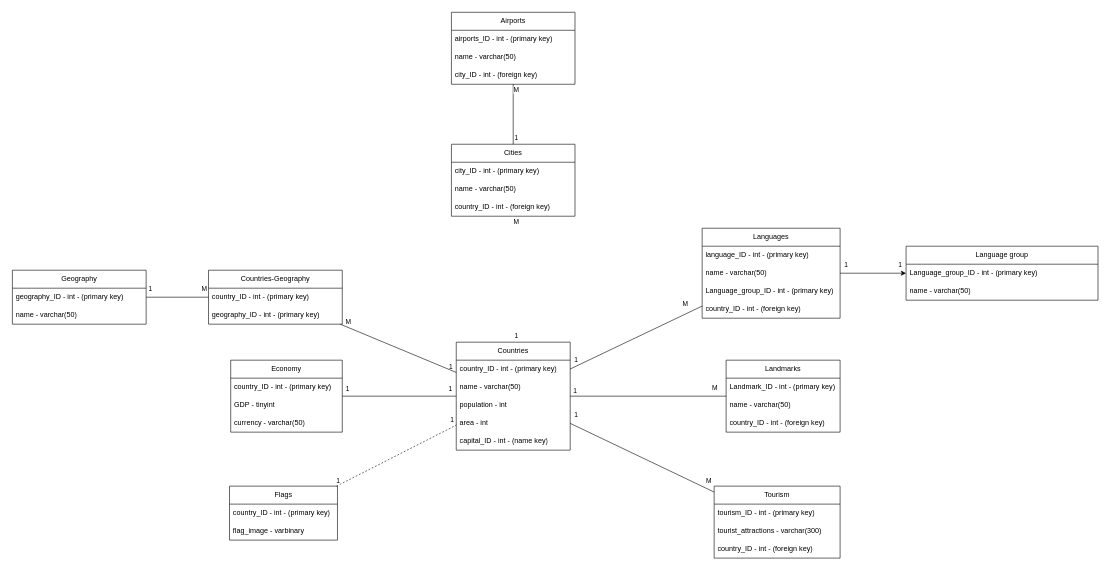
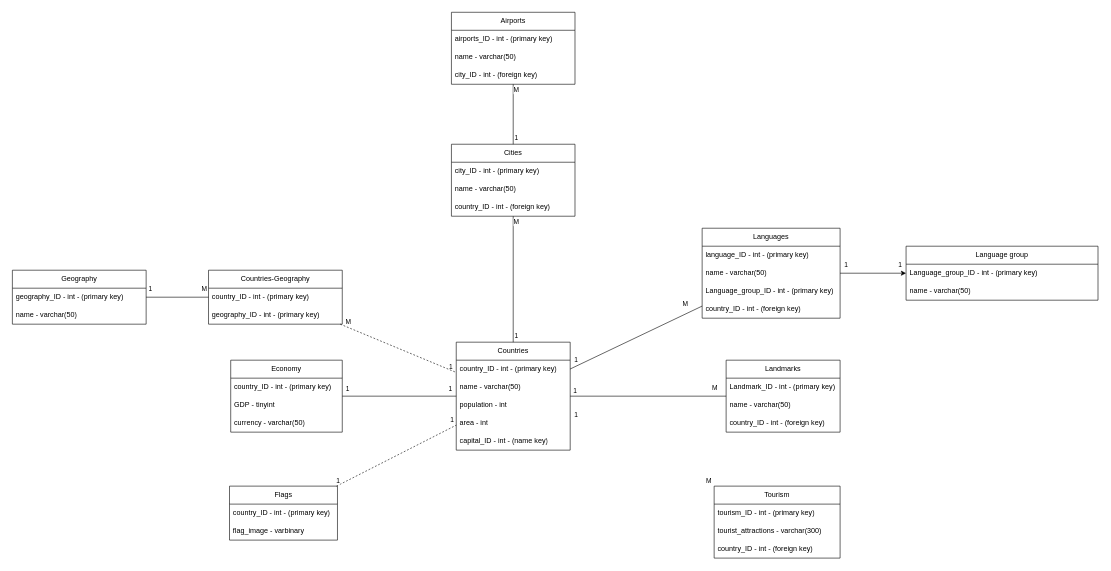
  <mxCell id="0" />
  <mxCell id="1" parent="0" />
  <mxCell id="2" value="Countries" style="swimlane;fontStyle=0;childLayout=stackLayout;horizontal=1;startSize=30;horizontalStack=0;resizeParent=1;resizeParentMax=0;resizeLast=0;collapsible=1;marginBottom=0;whiteSpace=wrap;html=1;" parent="1" vertex="1"><mxGeometry x="760" y="570" width="190" height="180" as="geometry" /></mxCell>
  <mxCell id="3" value="country_ID - int -&amp;nbsp;(primary key)" style="text;strokeColor=none;fillColor=none;align=left;verticalAlign=middle;spacingLeft=4;spacingRight=4;overflow=hidden;points=[[0,0.5],[1,0.5]];portConstraint=eastwest;rotatable=0;whiteSpace=wrap;html=1;" parent="2" vertex="1"><mxGeometry y="30" width="190" height="30" as="geometry" /></mxCell>
  <mxCell id="4" value="name - varchar(50)" style="text;strokeColor=none;fillColor=none;align=left;verticalAlign=middle;spacingLeft=4;spacingRight=4;overflow=hidden;points=[[0,0.5],[1,0.5]];portConstraint=eastwest;rotatable=0;whiteSpace=wrap;html=1;" parent="2" vertex="1"><mxGeometry y="60" width="190" height="30" as="geometry" /></mxCell>
  <mxCell id="5" value="population - int" style="text;strokeColor=none;fillColor=none;align=left;verticalAlign=middle;spacingLeft=4;spacingRight=4;overflow=hidden;points=[[0,0.5],[1,0.5]];portConstraint=eastwest;rotatable=0;whiteSpace=wrap;html=1;" parent="2" vertex="1"><mxGeometry y="90" width="190" height="30" as="geometry" /></mxCell>
  <mxCell id="6" value="area - int" style="text;strokeColor=none;fillColor=none;align=left;verticalAlign=middle;spacingLeft=4;spacingRight=4;overflow=hidden;points=[[0,0.5],[1,0.5]];portConstraint=eastwest;rotatable=0;whiteSpace=wrap;html=1;" parent="2" vertex="1"><mxGeometry y="120" width="190" height="30" as="geometry" /></mxCell>
  <mxCell id="7" value="capital_ID - int - (name key)" style="text;strokeColor=none;fillColor=none;align=left;verticalAlign=middle;spacingLeft=4;spacingRight=4;overflow=hidden;points=[[0,0.5],[1,0.5]];portConstraint=eastwest;rotatable=0;whiteSpace=wrap;html=1;" parent="2" vertex="1"><mxGeometry y="150" width="190" height="30" as="geometry" /></mxCell>
  <mxCell id="8" value="Cities" style="swimlane;fontStyle=0;childLayout=stackLayout;horizontal=1;startSize=30;horizontalStack=0;resizeParent=1;resizeParentMax=0;resizeLast=0;collapsible=1;marginBottom=0;whiteSpace=wrap;html=1;" parent="1" vertex="1"><mxGeometry x="752" y="240" width="206" height="120" as="geometry" /></mxCell>
  <mxCell id="9" value="city_ID - int -&amp;nbsp;(primary key)" style="text;strokeColor=none;fillColor=none;align=left;verticalAlign=middle;spacingLeft=4;spacingRight=4;overflow=hidden;points=[[0,0.5],[1,0.5]];portConstraint=eastwest;rotatable=0;whiteSpace=wrap;html=1;" parent="8" vertex="1"><mxGeometry y="30" width="206" height="30" as="geometry" /></mxCell>
  <mxCell id="10" value="name - varchar(50)" style="text;strokeColor=none;fillColor=none;align=left;verticalAlign=middle;spacingLeft=4;spacingRight=4;overflow=hidden;points=[[0,0.5],[1,0.5]];portConstraint=eastwest;rotatable=0;whiteSpace=wrap;html=1;" parent="8" vertex="1"><mxGeometry y="60" width="206" height="30" as="geometry" /></mxCell>
  <mxCell id="11" value="country_ID - int - (foreign key)" style="text;strokeColor=none;fillColor=none;align=left;verticalAlign=middle;spacingLeft=4;spacingRight=4;overflow=hidden;points=[[0,0.5],[1,0.5]];portConstraint=eastwest;rotatable=0;whiteSpace=wrap;html=1;" parent="8" vertex="1"><mxGeometry y="90" width="206" height="30" as="geometry" /></mxCell>
  <mxCell id="12" value="Languages" style="swimlane;fontStyle=0;childLayout=stackLayout;horizontal=1;startSize=30;horizontalStack=0;resizeParent=1;resizeParentMax=0;resizeLast=0;collapsible=1;marginBottom=0;whiteSpace=wrap;html=1;" parent="1" vertex="1"><mxGeometry x="1170" y="380" width="230" height="150" as="geometry" /></mxCell>
  <mxCell id="13" value="language_ID - int - (primary key)" style="text;strokeColor=none;fillColor=none;align=left;verticalAlign=middle;spacingLeft=4;spacingRight=4;overflow=hidden;points=[[0,0.5],[1,0.5]];portConstraint=eastwest;rotatable=0;whiteSpace=wrap;html=1;" parent="12" vertex="1"><mxGeometry y="30" width="230" height="30" as="geometry" /></mxCell>
  <mxCell id="14" value="name - varchar(50)" style="text;strokeColor=none;fillColor=none;align=left;verticalAlign=middle;spacingLeft=4;spacingRight=4;overflow=hidden;points=[[0,0.5],[1,0.5]];portConstraint=eastwest;rotatable=0;whiteSpace=wrap;html=1;" parent="12" vertex="1"><mxGeometry y="60" width="230" height="30" as="geometry" /></mxCell>
  <mxCell id="15" value="Language_group_ID - int - (primary key)" style="text;strokeColor=none;fillColor=none;align=left;verticalAlign=middle;spacingLeft=4;spacingRight=4;overflow=hidden;points=[[0,0.5],[1,0.5]];portConstraint=eastwest;rotatable=0;whiteSpace=wrap;html=1;" vertex="1" parent="12"><mxGeometry y="90" width="230" height="30" as="geometry" /></mxCell>
  <mxCell id="16" value="country_ID - int - (foreign key)" style="text;strokeColor=none;fillColor=none;align=left;verticalAlign=middle;spacingLeft=4;spacingRight=4;overflow=hidden;points=[[0,0.5],[1,0.5]];portConstraint=eastwest;rotatable=0;whiteSpace=wrap;html=1;" parent="12" vertex="1"><mxGeometry y="120" width="230" height="30" as="geometry" /></mxCell>
  <mxCell id="17" value="Geography" style="swimlane;fontStyle=0;childLayout=stackLayout;horizontal=1;startSize=30;horizontalStack=0;resizeParent=1;resizeParentMax=0;resizeLast=0;collapsible=1;marginBottom=0;whiteSpace=wrap;html=1;" parent="1" vertex="1"><mxGeometry x="20" y="450" width="223" height="90" as="geometry" /></mxCell>
  <mxCell id="18" value="geography_ID - int -&amp;nbsp;(primary key)" style="text;strokeColor=none;fillColor=none;align=left;verticalAlign=middle;spacingLeft=4;spacingRight=4;overflow=hidden;points=[[0,0.5],[1,0.5]];portConstraint=eastwest;rotatable=0;whiteSpace=wrap;html=1;" parent="17" vertex="1"><mxGeometry y="30" width="223" height="30" as="geometry" /></mxCell>
  <mxCell id="19" value="name - varchar(50)" style="text;strokeColor=none;fillColor=none;align=left;verticalAlign=middle;spacingLeft=4;spacingRight=4;overflow=hidden;points=[[0,0.5],[1,0.5]];portConstraint=eastwest;rotatable=0;whiteSpace=wrap;html=1;" parent="17" vertex="1"><mxGeometry y="60" width="223" height="30" as="geometry" /></mxCell>
  <mxCell id="20" value="Economy" style="swimlane;fontStyle=0;childLayout=stackLayout;horizontal=1;startSize=30;horizontalStack=0;resizeParent=1;resizeParentMax=0;resizeLast=0;collapsible=1;marginBottom=0;whiteSpace=wrap;html=1;" parent="1" vertex="1"><mxGeometry x="384" y="600" width="186" height="120" as="geometry" /></mxCell>
  <mxCell id="21" value="country_ID - int -&amp;nbsp;(primary key)" style="text;strokeColor=none;fillColor=none;align=left;verticalAlign=middle;spacingLeft=4;spacingRight=4;overflow=hidden;points=[[0,0.5],[1,0.5]];portConstraint=eastwest;rotatable=0;whiteSpace=wrap;html=1;" parent="20" vertex="1"><mxGeometry y="30" width="186" height="30" as="geometry" /></mxCell>
  <mxCell id="22" value="GDP -&amp;nbsp;tinyint" style="text;strokeColor=none;fillColor=none;align=left;verticalAlign=middle;spacingLeft=4;spacingRight=4;overflow=hidden;points=[[0,0.5],[1,0.5]];portConstraint=eastwest;rotatable=0;whiteSpace=wrap;html=1;" parent="20" vertex="1"><mxGeometry y="60" width="186" height="30" as="geometry" /></mxCell>
  <mxCell id="23" value="currency - varchar(50)" style="text;strokeColor=none;fillColor=none;align=left;verticalAlign=middle;spacingLeft=4;spacingRight=4;overflow=hidden;points=[[0,0.5],[1,0.5]];portConstraint=eastwest;rotatable=0;whiteSpace=wrap;html=1;" parent="20" vertex="1"><mxGeometry y="90" width="186" height="30" as="geometry" /></mxCell>
  <mxCell id="24" value="Flags" style="swimlane;fontStyle=0;childLayout=stackLayout;horizontal=1;startSize=30;horizontalStack=0;resizeParent=1;resizeParentMax=0;resizeLast=0;collapsible=1;marginBottom=0;whiteSpace=wrap;html=1;" parent="1" vertex="1"><mxGeometry x="382" y="810" width="180" height="90" as="geometry" /></mxCell>
  <mxCell id="25" value="country_ID - int -&amp;nbsp;(primary key)" style="text;strokeColor=none;fillColor=none;align=left;verticalAlign=middle;spacingLeft=4;spacingRight=4;overflow=hidden;points=[[0,0.5],[1,0.5]];portConstraint=eastwest;rotatable=0;whiteSpace=wrap;html=1;" parent="24" vertex="1"><mxGeometry y="30" width="180" height="30" as="geometry" /></mxCell>
  <mxCell id="26" value="flag_image -&amp;nbsp;varbinary" style="text;strokeColor=none;fillColor=none;align=left;verticalAlign=middle;spacingLeft=4;spacingRight=4;overflow=hidden;points=[[0,0.5],[1,0.5]];portConstraint=eastwest;rotatable=0;whiteSpace=wrap;html=1;" parent="24" vertex="1"><mxGeometry y="60" width="180" height="30" as="geometry" /></mxCell>
  <mxCell id="27" value="Tourism" style="swimlane;fontStyle=0;childLayout=stackLayout;horizontal=1;startSize=30;horizontalStack=0;resizeParent=1;resizeParentMax=0;resizeLast=0;collapsible=1;marginBottom=0;whiteSpace=wrap;html=1;" parent="1" vertex="1"><mxGeometry x="1190" y="810" width="210" height="120" as="geometry" /></mxCell>
  <mxCell id="28" value="tourism_ID - int -&amp;nbsp;(primary key)" style="text;strokeColor=none;fillColor=none;align=left;verticalAlign=middle;spacingLeft=4;spacingRight=4;overflow=hidden;points=[[0,0.5],[1,0.5]];portConstraint=eastwest;rotatable=0;whiteSpace=wrap;html=1;" parent="27" vertex="1"><mxGeometry y="30" width="210" height="30" as="geometry" /></mxCell>
  <mxCell id="29" value="tourist_attractions - varchar(300)" style="text;strokeColor=none;fillColor=none;align=left;verticalAlign=middle;spacingLeft=4;spacingRight=4;overflow=hidden;points=[[0,0.5],[1,0.5]];portConstraint=eastwest;rotatable=0;whiteSpace=wrap;html=1;" parent="27" vertex="1"><mxGeometry y="60" width="210" height="30" as="geometry" /></mxCell>
  <mxCell id="30" value="country_ID - int - (foreign key)" style="text;strokeColor=none;fillColor=none;align=left;verticalAlign=middle;spacingLeft=4;spacingRight=4;overflow=hidden;points=[[0,0.5],[1,0.5]];portConstraint=eastwest;rotatable=0;whiteSpace=wrap;html=1;" parent="27" vertex="1"><mxGeometry y="90" width="210" height="30" as="geometry" /></mxCell>
  <mxCell id="31" value="Landmarks" style="swimlane;fontStyle=0;childLayout=stackLayout;horizontal=1;startSize=30;horizontalStack=0;resizeParent=1;resizeParentMax=0;resizeLast=0;collapsible=1;marginBottom=0;whiteSpace=wrap;html=1;" parent="1" vertex="1"><mxGeometry x="1210" y="600" width="190" height="120" as="geometry" /></mxCell>
  <mxCell id="32" value="Landmark_ID - int -&amp;nbsp;(primary key)" style="text;strokeColor=none;fillColor=none;align=left;verticalAlign=middle;spacingLeft=4;spacingRight=4;overflow=hidden;points=[[0,0.5],[1,0.5]];portConstraint=eastwest;rotatable=0;whiteSpace=wrap;html=1;" parent="31" vertex="1"><mxGeometry y="30" width="190" height="30" as="geometry" /></mxCell>
  <mxCell id="33" value="name - varchar(50)" style="text;strokeColor=none;fillColor=none;align=left;verticalAlign=middle;spacingLeft=4;spacingRight=4;overflow=hidden;points=[[0,0.5],[1,0.5]];portConstraint=eastwest;rotatable=0;whiteSpace=wrap;html=1;" parent="31" vertex="1"><mxGeometry y="60" width="190" height="30" as="geometry" /></mxCell>
  <mxCell id="34" value="country_ID - int - (foreign key)" style="text;strokeColor=none;fillColor=none;align=left;verticalAlign=middle;spacingLeft=4;spacingRight=4;overflow=hidden;points=[[0,0.5],[1,0.5]];portConstraint=eastwest;rotatable=0;whiteSpace=wrap;html=1;" parent="31" vertex="1"><mxGeometry y="90" width="190" height="30" as="geometry" /></mxCell>
+ <mxCell id="35" value="" style="endArrow=none;html=1;rounded=0;" edge="1" parent="1" source="2" target="8"><mxGeometry width="50" height="50" relative="1" as="geometry"><mxPoint x="950" y="770" as="sourcePoint" /><mxPoint x="1000" y="720" as="targetPoint" /></mxGeometry></mxCell>
  <mxCell id="36" value="" style="endArrow=none;html=1;rounded=0;" edge="1" parent="1" source="2" target="12"><mxGeometry width="50" height="50" relative="1" as="geometry"><mxPoint x="960" y="655" as="sourcePoint" /><mxPoint x="1030" y="655" as="targetPoint" /></mxGeometry></mxCell>
  <mxCell id="37" value="1" style="edgeLabel;html=1;align=center;verticalAlign=middle;resizable=0;points=[];" vertex="1" connectable="0" parent="36"><mxGeometry x="-0.727" y="-1" relative="1" as="geometry"><mxPoint x="-230" y="9" as="offset" /></mxGeometry></mxCell>
  <mxCell id="38" value="M" style="edgeLabel;html=1;align=center;verticalAlign=middle;resizable=0;points=[];" vertex="1" connectable="0" parent="36"><mxGeometry x="0.746" y="1" relative="1" as="geometry"><mxPoint y="-17" as="offset" /></mxGeometry></mxCell>
  <mxCell id="39" value="" style="endArrow=none;html=1;rounded=0;" edge="1" parent="1" source="17" target="57"><mxGeometry width="50" height="50" relative="1" as="geometry"><mxPoint x="837" y="665" as="sourcePoint" /><mxPoint x="907" y="665" as="targetPoint" /></mxGeometry></mxCell>
  <mxCell id="40" value="" style="endArrow=none;html=1;rounded=0;" edge="1" parent="1" source="20" target="2"><mxGeometry width="50" height="50" relative="1" as="geometry"><mxPoint x="980" y="675" as="sourcePoint" /><mxPoint x="1050" y="675" as="targetPoint" /></mxGeometry></mxCell>
  <mxCell id="41" value="" style="endArrow=none;html=1;rounded=0;dashed=1;" edge="1" parent="1" source="24" target="2"><mxGeometry width="50" height="50" relative="1" as="geometry"><mxPoint x="990" y="685" as="sourcePoint" /><mxPoint x="1060" y="685" as="targetPoint" /></mxGeometry></mxCell>
  <mxCell id="42" value="" style="endArrow=none;html=1;rounded=0;" edge="1" parent="1" source="2" target="31"><mxGeometry width="50" height="50" relative="1" as="geometry"><mxPoint x="1000" y="695" as="sourcePoint" /><mxPoint x="1070" y="695" as="targetPoint" /></mxGeometry></mxCell>
- <mxCell id="43" value="" style="endArrow=none;html=1;rounded=0;" edge="1" parent="1" source="2" target="27"><mxGeometry width="50" height="50" relative="1" as="geometry"><mxPoint x="1010" y="705" as="sourcePoint" /><mxPoint x="1080" y="705" as="targetPoint" /></mxGeometry></mxCell>
  <mxCell id="44" value="Language group" style="swimlane;fontStyle=0;childLayout=stackLayout;horizontal=1;startSize=30;horizontalStack=0;resizeParent=1;resizeParentMax=0;resizeLast=0;collapsible=1;marginBottom=0;whiteSpace=wrap;html=1;" vertex="1" parent="1"><mxGeometry x="1510" y="410" width="320" height="90" as="geometry" /></mxCell>
  <mxCell id="45" value="Language_group_ID - int - (primary key)" style="text;strokeColor=none;fillColor=none;align=left;verticalAlign=middle;spacingLeft=4;spacingRight=4;overflow=hidden;points=[[0,0.5],[1,0.5]];portConstraint=eastwest;rotatable=0;whiteSpace=wrap;html=1;" vertex="1" parent="44"><mxGeometry y="30" width="320" height="30" as="geometry" /></mxCell>
  <mxCell id="46" value="name - varchar(50)" style="text;strokeColor=none;fillColor=none;align=left;verticalAlign=middle;spacingLeft=4;spacingRight=4;overflow=hidden;points=[[0,0.5],[1,0.5]];portConstraint=eastwest;rotatable=0;whiteSpace=wrap;html=1;" vertex="1" parent="44"><mxGeometry y="60" width="320" height="30" as="geometry" /></mxCell>
  <mxCell id="47" value="" style="endArrow=classic;html=1;rounded=0;" edge="1" parent="1" source="12" target="44"><mxGeometry width="50" height="50" relative="1" as="geometry"><mxPoint x="960" y="613" as="sourcePoint" /><mxPoint x="1180" y="516" as="targetPoint" /></mxGeometry></mxCell>
  <mxCell id="48" value="Airports" style="swimlane;fontStyle=0;childLayout=stackLayout;horizontal=1;startSize=30;horizontalStack=0;resizeParent=1;resizeParentMax=0;resizeLast=0;collapsible=1;marginBottom=0;whiteSpace=wrap;html=1;" vertex="1" parent="1"><mxGeometry x="752" y="20" width="206" height="120" as="geometry" /></mxCell>
  <mxCell id="49" value="airports_ID - int -&amp;nbsp;(primary key)" style="text;strokeColor=none;fillColor=none;align=left;verticalAlign=middle;spacingLeft=4;spacingRight=4;overflow=hidden;points=[[0,0.5],[1,0.5]];portConstraint=eastwest;rotatable=0;whiteSpace=wrap;html=1;" vertex="1" parent="48"><mxGeometry y="30" width="206" height="30" as="geometry" /></mxCell>
  <mxCell id="50" value="name - varchar(50)" style="text;strokeColor=none;fillColor=none;align=left;verticalAlign=middle;spacingLeft=4;spacingRight=4;overflow=hidden;points=[[0,0.5],[1,0.5]];portConstraint=eastwest;rotatable=0;whiteSpace=wrap;html=1;" vertex="1" parent="48"><mxGeometry y="60" width="206" height="30" as="geometry" /></mxCell>
  <mxCell id="51" value="city_ID&amp;nbsp;- int - (foreign key)" style="text;strokeColor=none;fillColor=none;align=left;verticalAlign=middle;spacingLeft=4;spacingRight=4;overflow=hidden;points=[[0,0.5],[1,0.5]];portConstraint=eastwest;rotatable=0;whiteSpace=wrap;html=1;" vertex="1" parent="48"><mxGeometry y="90" width="206" height="30" as="geometry" /></mxCell>
  <mxCell id="52" value="" style="endArrow=none;html=1;rounded=0;" edge="1" parent="1" source="8" target="48"><mxGeometry width="50" height="50" relative="1" as="geometry"><mxPoint x="865" y="580" as="sourcePoint" /><mxPoint x="865" y="370" as="targetPoint" /></mxGeometry></mxCell>
  <mxCell id="53" value="1" style="edgeLabel;html=1;align=center;verticalAlign=middle;resizable=0;points=[];" vertex="1" connectable="0" parent="1"><mxGeometry x="957.997" y="650.004" as="geometry" /></mxCell>
  <mxCell id="54" value="M" style="edgeLabel;html=1;align=center;verticalAlign=middle;resizable=0;points=[];" vertex="1" connectable="0" parent="1"><mxGeometry x="1190" y="645.004" as="geometry" /></mxCell>
  <mxCell id="55" value="1" style="edgeLabel;html=1;align=center;verticalAlign=middle;resizable=0;points=[];" vertex="1" connectable="0" parent="1"><mxGeometry x="959.997" y="690.004" as="geometry" /></mxCell>
  <mxCell id="56" value="M" style="edgeLabel;html=1;align=center;verticalAlign=middle;resizable=0;points=[];" vertex="1" connectable="0" parent="1"><mxGeometry x="1180" y="800.004" as="geometry" /></mxCell>
  <mxCell id="57" value="Countries-Geography" style="swimlane;fontStyle=0;childLayout=stackLayout;horizontal=1;startSize=30;horizontalStack=0;resizeParent=1;resizeParentMax=0;resizeLast=0;collapsible=1;marginBottom=0;whiteSpace=wrap;html=1;" vertex="1" parent="1"><mxGeometry x="347" y="450" width="223" height="90" as="geometry" /></mxCell>
  <mxCell id="58" value="country_ID - int -&amp;nbsp;(primary key)" style="text;strokeColor=none;fillColor=none;align=left;verticalAlign=middle;spacingLeft=4;spacingRight=4;overflow=hidden;points=[[0,0.5],[1,0.5]];portConstraint=eastwest;rotatable=0;whiteSpace=wrap;html=1;" vertex="1" parent="57"><mxGeometry y="30" width="223" height="30" as="geometry" /></mxCell>
  <mxCell id="59" value="geography_ID - int -&amp;nbsp;(primary key)" style="text;strokeColor=none;fillColor=none;align=left;verticalAlign=middle;spacingLeft=4;spacingRight=4;overflow=hidden;points=[[0,0.5],[1,0.5]];portConstraint=eastwest;rotatable=0;whiteSpace=wrap;html=1;" vertex="1" parent="57"><mxGeometry y="60" width="223" height="30" as="geometry" /></mxCell>
- <mxCell id="60" value="" style="endArrow=none;html=1;rounded=0;" edge="1" parent="1" source="57" target="2"><mxGeometry width="50" height="50" relative="1" as="geometry"><mxPoint x="580" y="433" as="sourcePoint" /><mxPoint x="610" y="437" as="targetPoint" /></mxGeometry></mxCell>
+ <mxCell id="60" value="" style="endArrow=none;html=1;rounded=0;dashed=1;" edge="1" parent="1" source="57" target="2"><mxGeometry width="50" height="50" relative="1" as="geometry"><mxPoint x="580" y="433" as="sourcePoint" /><mxPoint x="610" y="437" as="targetPoint" /></mxGeometry></mxCell>
  <mxCell id="61" value="1" style="edgeLabel;html=1;align=center;verticalAlign=middle;resizable=0;points=[];" vertex="1" connectable="0" parent="1"><mxGeometry x="959.999" y="599.997" as="geometry" /></mxCell>
  <mxCell id="62" value="1" style="edgeLabel;html=1;align=center;verticalAlign=middle;resizable=0;points=[];" vertex="1" connectable="0" parent="1"><mxGeometry x="249.999" y="480.005" as="geometry" /></mxCell>
  <mxCell id="63" value="M" style="edgeLabel;html=1;align=center;verticalAlign=middle;resizable=0;points=[];" vertex="1" connectable="0" parent="1"><mxGeometry x="570.001" y="549.998" as="geometry"><mxPoint x="9" y="-14" as="offset" /></mxGeometry></mxCell>
  <mxCell id="64" value="M" style="edgeLabel;html=1;align=center;verticalAlign=middle;resizable=0;points=[];" vertex="1" connectable="0" parent="1"><mxGeometry x="330.001" y="494.998" as="geometry"><mxPoint x="9" y="-14" as="offset" /></mxGeometry></mxCell>
  <mxCell id="65" value="1" style="edgeLabel;html=1;align=center;verticalAlign=middle;resizable=0;points=[];" vertex="1" connectable="0" parent="1"><mxGeometry x="760.519" y="620.267" as="geometry"><mxPoint x="-11" y="27" as="offset" /></mxGeometry></mxCell>
  <mxCell id="66" value="1" style="edgeLabel;html=1;align=center;verticalAlign=middle;resizable=0;points=[];" vertex="1" connectable="0" parent="1"><mxGeometry x="589.999" y="620.267" as="geometry"><mxPoint x="-11" y="27" as="offset" /></mxGeometry></mxCell>
  <mxCell id="67" value="1" style="edgeLabel;html=1;align=center;verticalAlign=middle;resizable=0;points=[];" vertex="1" connectable="0" parent="1"><mxGeometry x="752.002" y="699.996" as="geometry" /></mxCell>
  <mxCell id="68" value="1" style="edgeLabel;html=1;align=center;verticalAlign=middle;resizable=0;points=[];" vertex="1" connectable="0" parent="1"><mxGeometry x="562.002" y="800.006" as="geometry" /></mxCell>
  <mxCell id="69" value="1" style="edgeLabel;html=1;align=center;verticalAlign=middle;resizable=0;points=[];" vertex="1" connectable="0" parent="1"><mxGeometry x="1409.997" y="440.004" as="geometry" /></mxCell>
  <mxCell id="70" value="1" style="edgeLabel;html=1;align=center;verticalAlign=middle;resizable=0;points=[];" vertex="1" connectable="0" parent="1"><mxGeometry x="1499.997" y="440.004" as="geometry" /></mxCell>
  <mxCell id="71" value="1" style="edgeLabel;html=1;align=center;verticalAlign=middle;resizable=0;points=[];" vertex="1" connectable="0" parent="1"><mxGeometry x="859.999" y="559.997" as="geometry" /></mxCell>
  <mxCell id="72" value="M" style="edgeLabel;html=1;align=center;verticalAlign=middle;resizable=0;points=[];" vertex="1" connectable="0" parent="1"><mxGeometry x="859.998" y="369.996" as="geometry" /></mxCell>
  <mxCell id="73" value="M" style="edgeLabel;html=1;align=center;verticalAlign=middle;resizable=0;points=[];" vertex="1" connectable="0" parent="1"><mxGeometry x="859.998" y="149.996" as="geometry" /></mxCell>
  <mxCell id="74" value="1" style="edgeLabel;html=1;align=center;verticalAlign=middle;resizable=0;points=[];" vertex="1" connectable="0" parent="1"><mxGeometry x="859.999" y="229.997" as="geometry" /></mxCell>
